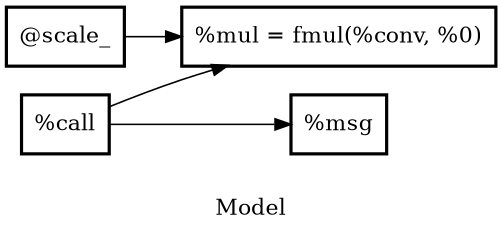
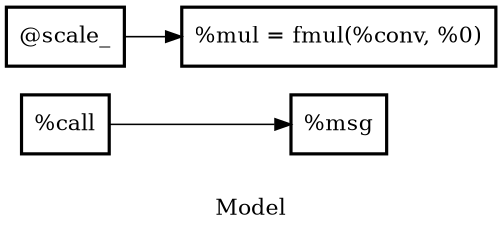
  digraph {
    label=Model
    rankdir=LR
    node [penwidth=2 shape=record]
    n1 [label="{%mul = fmul(%conv, %0)}"]
    n2 [label="{%msg}"]
    n3 [label="{@scale_}"]
    n4 [label="{%call}"]
    n3 -> n1
-   n4 -> n1
    n4 -> n2
  }
